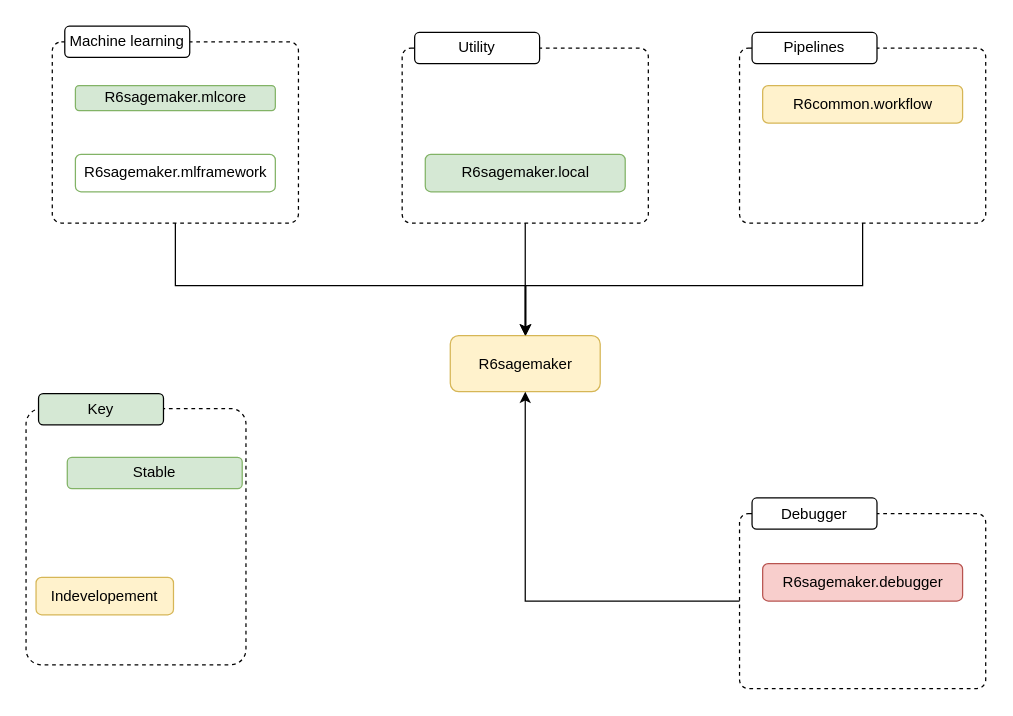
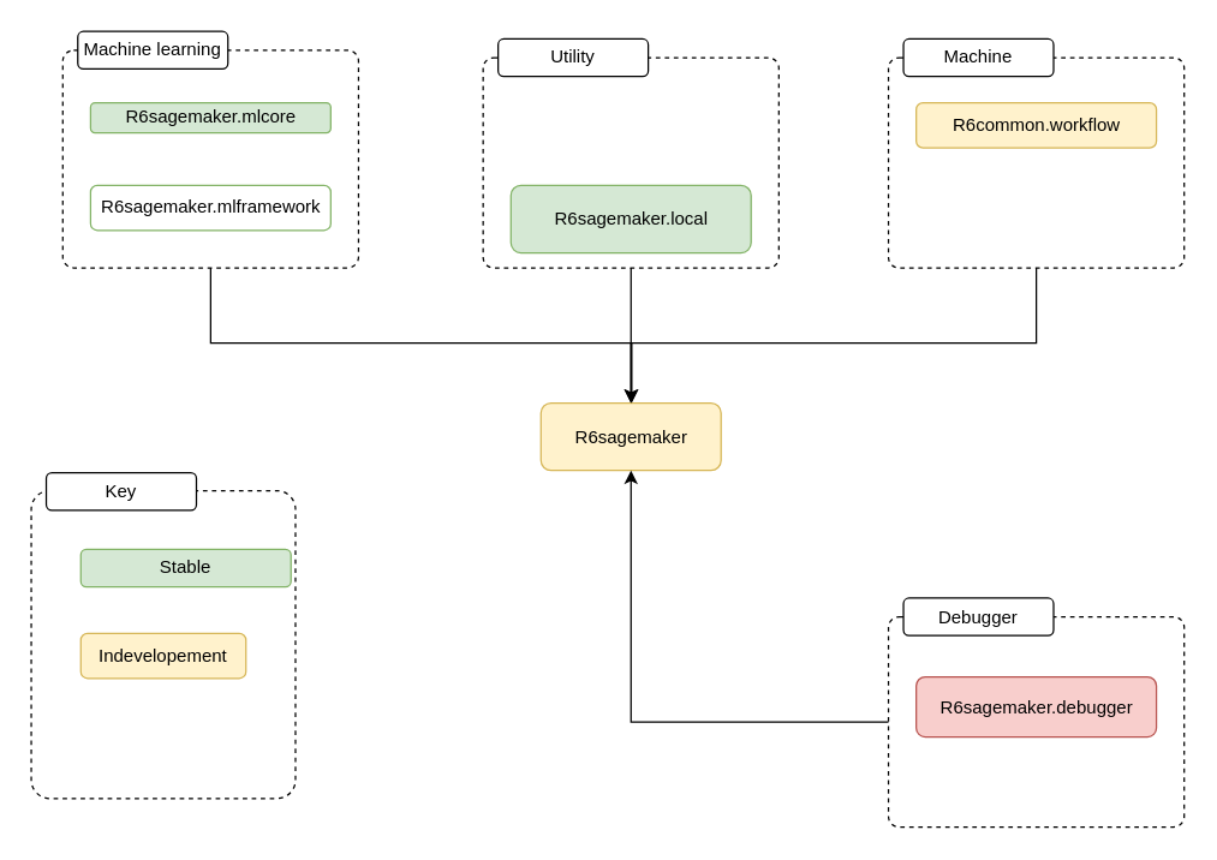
  <mxCell id="0" />
  <mxCell id="1" parent="0" />
  <mxCell id="2" value="" style="group" vertex="1" connectable="0" parent="1"><mxGeometry x="591" y="398" width="197" height="152.5" as="geometry" /></mxCell>
  <mxCell id="3" value="" style="rounded=1;whiteSpace=wrap;html=1;arcSize=5;dashed=1;" vertex="1" parent="2"><mxGeometry y="12.5" width="197" height="140" as="geometry" /></mxCell>
  <mxCell id="4" value="Debugger" style="rounded=1;whiteSpace=wrap;html=1;" vertex="1" parent="2"><mxGeometry x="10" width="100" height="25" as="geometry" /></mxCell>
- <mxCell id="5" value="R6sagemaker.debugger" style="rounded=1;whiteSpace=wrap;html=1;fillColor=#f8cecc;strokeColor=#b85450;" vertex="1" parent="2"><mxGeometry x="18.5" y="52.5" width="160" height="30" as="geometry" /></mxCell>
+ <mxCell id="5" value="R6sagemaker.debugger" style="rounded=1;whiteSpace=wrap;html=1;fillColor=#f8cecc;strokeColor=#b85450;" vertex="1" parent="2"><mxGeometry x="18.5" y="52.5" width="160" height="40" as="geometry" /></mxCell>
  <mxCell id="6" value="" style="group;strokeColor=none;" vertex="1" connectable="0" parent="1"><mxGeometry x="591" y="25.5" width="197" height="152.5" as="geometry" /></mxCell>
  <mxCell id="7" value="" style="rounded=1;whiteSpace=wrap;html=1;arcSize=5;dashed=1;" vertex="1" parent="6"><mxGeometry y="12.5" width="197" height="140" as="geometry" /></mxCell>
- <mxCell id="8" value="Pipelines" style="rounded=1;whiteSpace=wrap;html=1;" vertex="1" parent="6"><mxGeometry x="10" width="100" height="25" as="geometry" /></mxCell>
+ <mxCell id="8" value="Machine" style="rounded=1;whiteSpace=wrap;html=1;" vertex="1" parent="6"><mxGeometry x="10" width="100" height="25" as="geometry" /></mxCell>
  <mxCell id="9" value="" style="group;dashed=1;" vertex="1" connectable="0" parent="1"><mxGeometry x="41" y="20.5" width="197" height="157.5" as="geometry" /></mxCell>
  <mxCell id="10" value="" style="rounded=1;whiteSpace=wrap;html=1;arcSize=5;dashed=1;" vertex="1" parent="9"><mxGeometry y="12.5" width="197" height="145" as="geometry" /></mxCell>
  <mxCell id="11" value="Machine learning" style="rounded=1;whiteSpace=wrap;html=1;" vertex="1" parent="9"><mxGeometry x="10" width="100" height="25" as="geometry" /></mxCell>
  <mxCell id="12" value="" style="group;dashed=1;" vertex="1" connectable="0" parent="1"><mxGeometry x="321" y="25.5" width="197" height="152.5" as="geometry" /></mxCell>
  <mxCell id="13" value="" style="rounded=1;whiteSpace=wrap;html=1;arcSize=5;dashed=1;" vertex="1" parent="12"><mxGeometry y="12.5" width="197" height="140" as="geometry" /></mxCell>
  <mxCell id="14" value="Utility" style="rounded=1;whiteSpace=wrap;html=1;" vertex="1" parent="12"><mxGeometry x="10" width="100" height="25" as="geometry" /></mxCell>
  <mxCell id="15" style="edgeStyle=orthogonalEdgeStyle;rounded=0;orthogonalLoop=1;jettySize=auto;html=1;" edge="1" parent="1" source="7" target="16"><mxGeometry relative="1" as="geometry"><Array as="points"><mxPoint x="690" y="228" /><mxPoint x="420" y="228" /></Array></mxGeometry></mxCell>
  <mxCell id="16" value="R6sagemaker" style="rounded=1;whiteSpace=wrap;html=1;fillColor=#fff2cc;strokeColor=#d6b656;" vertex="1" parent="1"><mxGeometry x="359.5" y="268" width="120" height="45" as="geometry" /></mxCell>
  <mxCell id="17" value="R6sagemaker.mlcore" style="rounded=1;whiteSpace=wrap;html=1;fillColor=#d5e8d4;strokeColor=#82b366;" vertex="1" parent="1"><mxGeometry x="59.5" y="68" width="160" height="20" as="geometry" /></mxCell>
  <mxCell id="18" value="R6sagemaker.mlframework" style="rounded=1;whiteSpace=wrap;html=1;fillColor=#ffffff;strokeColor=#82b366;" vertex="1" parent="1"><mxGeometry x="59.5" y="123" width="160" height="30" as="geometry" /></mxCell>
- <mxCell id="19" value="R6sagemaker.local" style="rounded=1;whiteSpace=wrap;html=1;fillColor=#d5e8d4;strokeColor=#82b366;" vertex="1" parent="1"><mxGeometry x="339.5" y="123" width="160" height="30" as="geometry" /></mxCell>
+ <mxCell id="19" value="R6sagemaker.local" style="rounded=1;whiteSpace=wrap;html=1;fillColor=#d5e8d4;strokeColor=#82b366;" vertex="1" parent="1"><mxGeometry x="339.5" y="123" width="160" height="45" as="geometry" /></mxCell>
  <mxCell id="20" value="R6common.workflow" style="rounded=1;whiteSpace=wrap;html=1;fillColor=#fff2cc;strokeColor=#d6b656;" vertex="1" parent="1"><mxGeometry x="609.5" y="68" width="160" height="30" as="geometry" /></mxCell>
  <mxCell id="21" value="" style="endArrow=classic;html=1;exitX=0.5;exitY=1;exitDx=0;exitDy=0;entryX=0.5;entryY=0;entryDx=0;entryDy=0;" edge="1" parent="1" source="13" target="16"><mxGeometry width="50" height="50" relative="1" as="geometry"><mxPoint x="41" y="508" as="sourcePoint" /><mxPoint x="91" y="458" as="targetPoint" /></mxGeometry></mxCell>
  <mxCell id="22" style="edgeStyle=orthogonalEdgeStyle;rounded=0;orthogonalLoop=1;jettySize=auto;html=1;entryX=0.5;entryY=0;entryDx=0;entryDy=0;" edge="1" parent="1" source="10" target="16"><mxGeometry relative="1" as="geometry"><Array as="points"><mxPoint x="140" y="228" /><mxPoint x="420" y="228" /></Array></mxGeometry></mxCell>
  <mxCell id="23" style="edgeStyle=orthogonalEdgeStyle;rounded=0;orthogonalLoop=1;jettySize=auto;html=1;entryX=0.5;entryY=1;entryDx=0;entryDy=0;" edge="1" parent="1" source="3" target="16"><mxGeometry relative="1" as="geometry"><Array as="points"><mxPoint x="420" y="481" /></Array></mxGeometry></mxCell>
  <mxCell id="24" value="" style="group" vertex="1" connectable="0" parent="1"><mxGeometry x="20" y="314.5" width="176" height="217" as="geometry" /></mxCell>
  <mxCell id="25" value="" style="rounded=1;whiteSpace=wrap;html=1;dashed=1;strokeColor=#000000;arcSize=7;" vertex="1" parent="24"><mxGeometry y="12" width="176" height="205" as="geometry" /></mxCell>
  <mxCell id="26" value="Stable" style="rounded=1;whiteSpace=wrap;html=1;fillColor=#d5e8d4;strokeColor=#82b366;" vertex="1" parent="24"><mxGeometry x="33" y="51" width="140" height="25" as="geometry" /></mxCell>
- <mxCell id="27" value="Indevelopement" style="rounded=1;whiteSpace=wrap;html=1;fillColor=#fff2cc;strokeColor=#d6b656;" vertex="1" parent="24"><mxGeometry x="8" y="147" width="110" height="30" as="geometry" /></mxCell>
- <mxCell id="28" value="Key" style="rounded=1;whiteSpace=wrap;html=1;fillColor=#d5e8d4;" vertex="1" parent="24"><mxGeometry x="10" width="100" height="25" as="geometry" /></mxCell>
+ <mxCell id="27" value="Indevelopement" style="rounded=1;whiteSpace=wrap;html=1;fillColor=#fff2cc;strokeColor=#d6b656;" vertex="1" parent="24"><mxGeometry x="33" y="107" width="110" height="30" as="geometry" /></mxCell>
+ <mxCell id="28" value="Key" style="rounded=1;whiteSpace=wrap;html=1;" vertex="1" parent="24"><mxGeometry x="10" width="100" height="25" as="geometry" /></mxCell>
